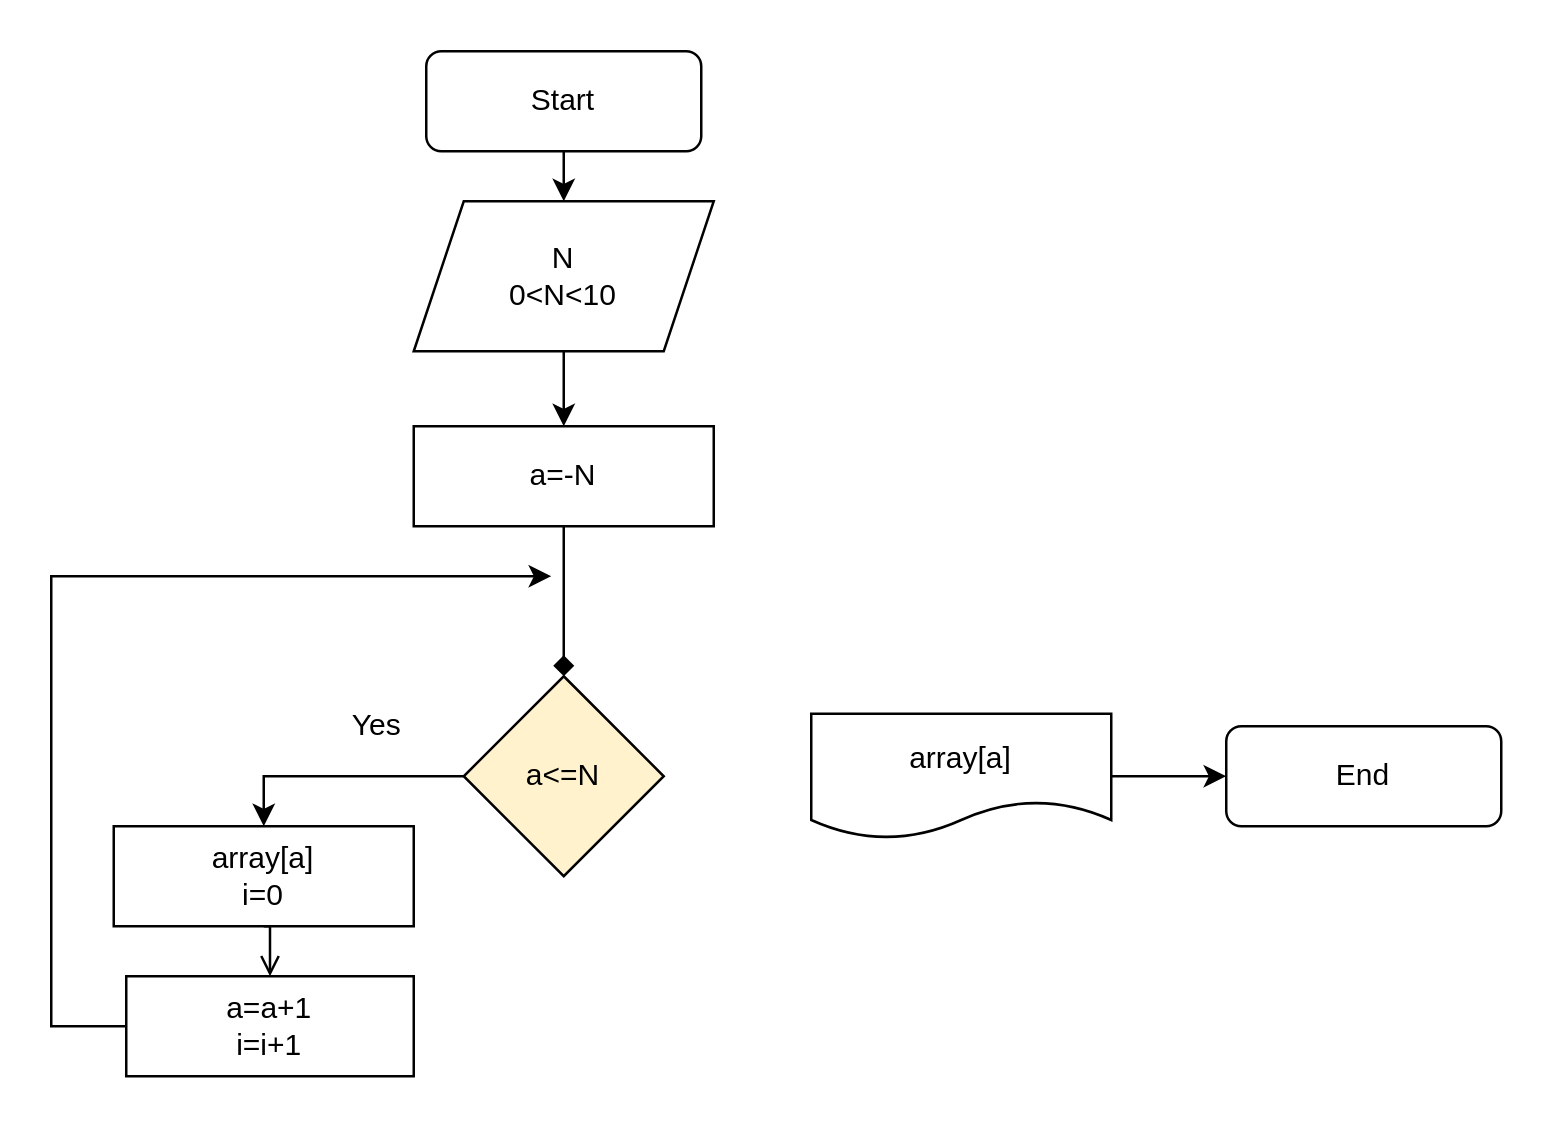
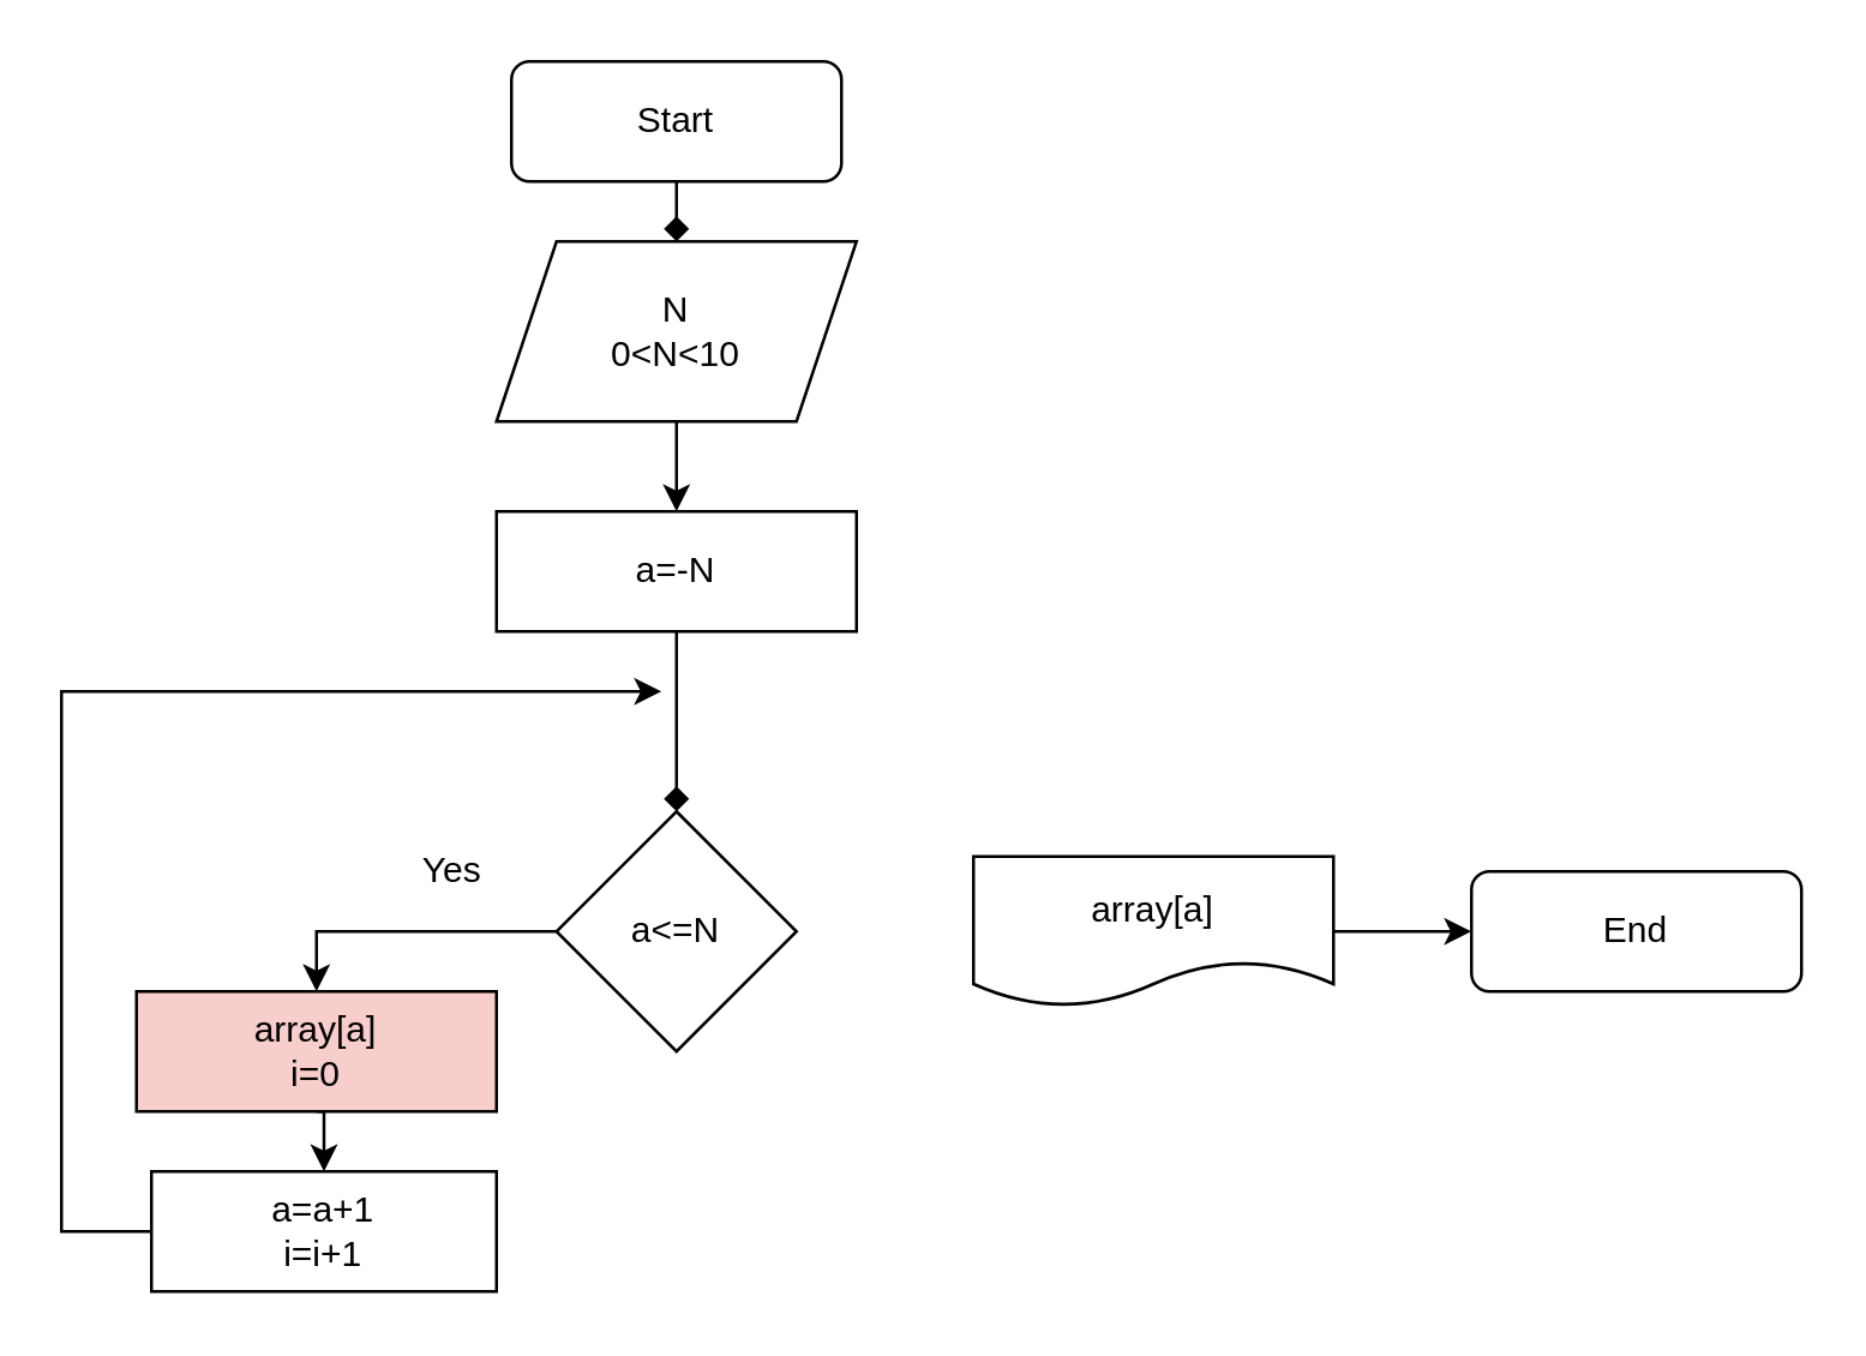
  <mxCell id="0" />
  <mxCell id="1" parent="0" />
- <mxCell id="2" style="edgeStyle=orthogonalEdgeStyle;rounded=0;orthogonalLoop=1;jettySize=auto;html=1;exitX=0.5;exitY=1;exitDx=0;exitDy=0;entryX=0.5;entryY=0;entryDx=0;entryDy=0;" edge="1" parent="1" source="3" target="5"><mxGeometry relative="1" as="geometry" /></mxCell>
+ <mxCell id="2" style="edgeStyle=orthogonalEdgeStyle;rounded=0;orthogonalLoop=1;jettySize=auto;html=1;exitX=0.5;exitY=1;exitDx=0;exitDy=0;entryX=0.5;entryY=0;entryDx=0;entryDy=0;endArrow=diamond;" edge="1" parent="1" source="3" target="5"><mxGeometry relative="1" as="geometry" /></mxCell>
  <mxCell id="3" value="Start" style="rounded=1;whiteSpace=wrap;html=1;" vertex="1" parent="1"><mxGeometry x="170" y="20" width="110" height="40" as="geometry" /></mxCell>
  <mxCell id="4" style="edgeStyle=orthogonalEdgeStyle;rounded=0;orthogonalLoop=1;jettySize=auto;html=1;exitX=0.5;exitY=1;exitDx=0;exitDy=0;entryX=0.5;entryY=0;entryDx=0;entryDy=0;" edge="1" parent="1" source="5" target="7"><mxGeometry relative="1" as="geometry" /></mxCell>
  <mxCell id="5" value="N&lt;br&gt;0&amp;lt;N&amp;lt;10" style="shape=parallelogram;perimeter=parallelogramPerimeter;whiteSpace=wrap;html=1;fixedSize=1;" vertex="1" parent="1"><mxGeometry x="165" y="80" width="120" height="60" as="geometry" /></mxCell>
  <mxCell id="6" style="edgeStyle=orthogonalEdgeStyle;rounded=0;orthogonalLoop=1;jettySize=auto;html=1;exitX=0.5;exitY=1;exitDx=0;exitDy=0;entryX=0.5;entryY=0;entryDx=0;entryDy=0;endArrow=diamond;" edge="1" parent="1" source="7" target="9"><mxGeometry relative="1" as="geometry" /></mxCell>
  <mxCell id="7" value="a=-N" style="rounded=0;whiteSpace=wrap;html=1;" vertex="1" parent="1"><mxGeometry x="165" y="170" width="120" height="40" as="geometry" /></mxCell>
  <mxCell id="8" style="edgeStyle=orthogonalEdgeStyle;rounded=0;orthogonalLoop=1;jettySize=auto;html=1;exitX=0;exitY=0.5;exitDx=0;exitDy=0;entryX=0.5;entryY=0;entryDx=0;entryDy=0;" edge="1" parent="1" source="9" target="11"><mxGeometry relative="1" as="geometry" /></mxCell>
- <mxCell id="9" value="a&amp;lt;=N" style="rhombus;whiteSpace=wrap;html=1;fillColor=#fff2cc;" vertex="1" parent="1"><mxGeometry x="185" y="270" width="80" height="80" as="geometry" /></mxCell>
- <mxCell id="10" style="edgeStyle=orthogonalEdgeStyle;rounded=0;orthogonalLoop=1;jettySize=auto;html=1;exitX=0.5;exitY=1;exitDx=0;exitDy=0;entryX=0.5;entryY=0;entryDx=0;entryDy=0;endArrow=open;" edge="1" parent="1" source="11" target="14"><mxGeometry relative="1" as="geometry" /></mxCell>
- <mxCell id="11" value="array[a]&lt;br&gt;i=0" style="rounded=0;whiteSpace=wrap;html=1;" vertex="1" parent="1"><mxGeometry x="45" y="330" width="120" height="40" as="geometry" /></mxCell>
+ <mxCell id="9" value="a&amp;lt;=N" style="rhombus;whiteSpace=wrap;html=1;" vertex="1" parent="1"><mxGeometry x="185" y="270" width="80" height="80" as="geometry" /></mxCell>
+ <mxCell id="10" style="edgeStyle=orthogonalEdgeStyle;rounded=0;orthogonalLoop=1;jettySize=auto;html=1;exitX=0.5;exitY=1;exitDx=0;exitDy=0;entryX=0.5;entryY=0;entryDx=0;entryDy=0;" edge="1" parent="1" source="11" target="14"><mxGeometry relative="1" as="geometry" /></mxCell>
+ <mxCell id="11" value="array[a]&lt;br&gt;i=0" style="rounded=0;whiteSpace=wrap;html=1;fillColor=#f8cecc;" vertex="1" parent="1"><mxGeometry x="45" y="330" width="120" height="40" as="geometry" /></mxCell>
  <mxCell id="12" value="Yes" style="text;html=1;align=center;verticalAlign=middle;resizable=0;points=[];autosize=1;" vertex="1" parent="1"><mxGeometry x="130" y="280" width="40" height="20" as="geometry" /></mxCell>
  <mxCell id="13" style="edgeStyle=orthogonalEdgeStyle;rounded=0;orthogonalLoop=1;jettySize=auto;html=1;" edge="1" parent="1" source="14"><mxGeometry relative="1" as="geometry"><mxPoint x="220" y="230" as="targetPoint" /><Array as="points"><mxPoint x="20" y="410" /><mxPoint x="20" y="230" /></Array></mxGeometry></mxCell>
  <mxCell id="14" value="a=a+1&lt;br&gt;i=i+1" style="rounded=0;whiteSpace=wrap;html=1;" vertex="1" parent="1"><mxGeometry x="50" y="390" width="115" height="40" as="geometry" /></mxCell>
  <mxCell id="15" style="edgeStyle=orthogonalEdgeStyle;rounded=0;orthogonalLoop=1;jettySize=auto;html=1;exitX=1;exitY=0.5;exitDx=0;exitDy=0;" edge="1" parent="1" source="16"><mxGeometry relative="1" as="geometry"><mxPoint x="490" y="310" as="targetPoint" /></mxGeometry></mxCell>
  <mxCell id="16" value="array[a]" style="shape=document;whiteSpace=wrap;html=1;boundedLbl=1;" vertex="1" parent="1"><mxGeometry x="324" y="285" width="120" height="50" as="geometry" /></mxCell>
  <mxCell id="17" value="End" style="rounded=1;whiteSpace=wrap;html=1;" vertex="1" parent="1"><mxGeometry x="490" y="290" width="110" height="40" as="geometry" /></mxCell>
